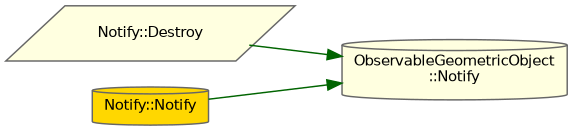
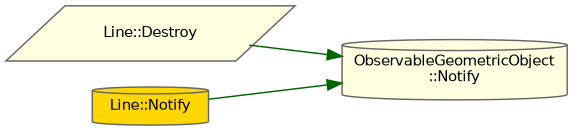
  digraph {
    rankdir=LR
    node [color=grey40 fillcolor=lightyellow fontname=Helvetica fontsize=10 shape=cylinder style=filled]
    edge [color=darkgreen fontname=Helvetica fontsize=10 labelfontname=Helvetica labelfontsize=10 style=solid]
-   n1 [color=gray40 fontcolor=black height=0.2 label="Notify::Destroy" shape=parallelogram width=0.4]
+   n1 [color=gray40 fontcolor=black height=0.2 label="Line::Destroy" shape=parallelogram width=0.4]
    n2 [height=0.2 label="ObservableGeometricObject\l::Notify" width=0.4]
-   n3 [fillcolor=gold height=0.2 label="Notify::Notify" width=0.4]
+   n3 [fillcolor=gold height=0.2 label="Line::Notify" width=0.4]
    n1 -> n2
    n3 -> n2
  }
